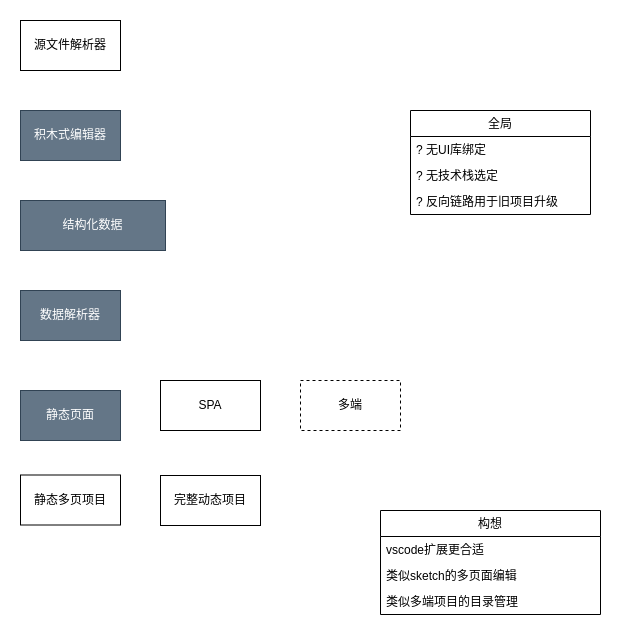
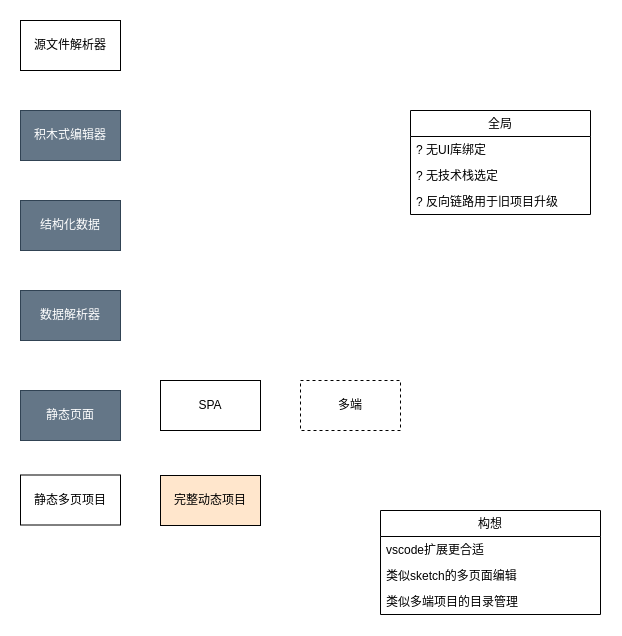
  <mxCell id="0" />
  <mxCell id="1" parent="0" />
- <mxCell id="2" value="结构化数据" style="rounded=0;whiteSpace=wrap;html=1;sketch=0;fillColor=#647687;strokeColor=#314354;fontColor=#ffffff;" parent="1" vertex="1"><mxGeometry x="20" y="200" width="145" height="50" as="geometry" /></mxCell>
+ <mxCell id="2" value="结构化数据" style="rounded=0;whiteSpace=wrap;html=1;sketch=0;fillColor=#647687;strokeColor=#314354;fontColor=#ffffff;" parent="1" vertex="1"><mxGeometry x="20" y="200" width="100" height="50" as="geometry" /></mxCell>
  <mxCell id="3" value="积木式编辑器" style="rounded=0;whiteSpace=wrap;html=1;fillColor=#647687;strokeColor=#314354;fontColor=#ffffff;" vertex="1" parent="1"><mxGeometry x="20" y="110" width="100" height="50" as="geometry" /></mxCell>
  <mxCell id="4" value="数据解析器" style="rounded=0;whiteSpace=wrap;html=1;fillColor=#647687;strokeColor=#314354;fontColor=#ffffff;" vertex="1" parent="1"><mxGeometry x="20" y="290" width="100" height="50" as="geometry" /></mxCell>
  <mxCell id="5" value="静态页面" style="rounded=0;whiteSpace=wrap;html=1;fillColor=#647687;strokeColor=#314354;fontColor=#ffffff;" vertex="1" parent="1"><mxGeometry x="20" y="390" width="100" height="50" as="geometry" /></mxCell>
  <mxCell id="6" value="SPA" style="rounded=0;whiteSpace=wrap;html=1;" vertex="1" parent="1"><mxGeometry x="160" y="380" width="100" height="50" as="geometry" /></mxCell>
  <mxCell id="7" value="静态多页项目" style="rounded=0;whiteSpace=wrap;html=1;" vertex="1" parent="1"><mxGeometry x="20" y="474.5" width="100" height="50" as="geometry" /></mxCell>
- <mxCell id="8" value="完整动态项目" style="rounded=0;whiteSpace=wrap;html=1;" vertex="1" parent="1"><mxGeometry x="160" y="475" width="100" height="50" as="geometry" /></mxCell>
+ <mxCell id="8" value="完整动态项目" style="rounded=0;whiteSpace=wrap;html=1;fillColor=#ffe6cc;" vertex="1" parent="1"><mxGeometry x="160" y="475" width="100" height="50" as="geometry" /></mxCell>
  <mxCell id="9" value="源文件解析器" style="rounded=0;whiteSpace=wrap;html=1;" vertex="1" parent="1"><mxGeometry x="20" y="20" width="100" height="50" as="geometry" /></mxCell>
  <mxCell id="10" value="全局" style="swimlane;fontStyle=0;childLayout=stackLayout;horizontal=1;startSize=26;horizontalStack=0;resizeParent=1;resizeParentMax=0;resizeLast=0;collapsible=1;marginBottom=0;rounded=0;sketch=0;" vertex="1" parent="1"><mxGeometry x="410" y="110" width="180" height="104" as="geometry"><mxRectangle x="580" y="370" width="90" height="26" as="alternateBounds" /></mxGeometry></mxCell>
  <mxCell id="11" value="? 无UI库绑定" style="text;strokeColor=none;fillColor=none;align=left;verticalAlign=top;spacingLeft=4;spacingRight=4;overflow=hidden;rotatable=0;points=[[0,0.5],[1,0.5]];portConstraint=eastwest;" vertex="1" parent="10"><mxGeometry y="26" width="180" height="26" as="geometry" /></mxCell>
  <mxCell id="12" value="? 无技术栈选定" style="text;strokeColor=none;fillColor=none;align=left;verticalAlign=top;spacingLeft=4;spacingRight=4;overflow=hidden;rotatable=0;points=[[0,0.5],[1,0.5]];portConstraint=eastwest;" vertex="1" parent="10"><mxGeometry y="52" width="180" height="26" as="geometry" /></mxCell>
  <mxCell id="13" value="? 反向链路用于旧项目升级" style="text;strokeColor=none;fillColor=none;align=left;verticalAlign=top;spacingLeft=4;spacingRight=4;overflow=hidden;rotatable=0;points=[[0,0.5],[1,0.5]];portConstraint=eastwest;" vertex="1" parent="10"><mxGeometry y="78" width="180" height="26" as="geometry" /></mxCell>
  <mxCell id="14" value="多端" style="rounded=0;whiteSpace=wrap;html=1;dashed=1;" vertex="1" parent="1"><mxGeometry x="300" y="380" width="100" height="50" as="geometry" /></mxCell>
  <mxCell id="15" value="构想" style="swimlane;fontStyle=0;childLayout=stackLayout;horizontal=1;startSize=26;fillColor=none;horizontalStack=0;resizeParent=1;resizeParentMax=0;resizeLast=0;collapsible=1;marginBottom=0;rounded=0;sketch=0;" vertex="1" parent="1"><mxGeometry x="380" y="510" width="220" height="104" as="geometry" /></mxCell>
  <mxCell id="16" value="vscode扩展更合适" style="text;strokeColor=none;fillColor=none;align=left;verticalAlign=top;spacingLeft=4;spacingRight=4;overflow=hidden;rotatable=0;points=[[0,0.5],[1,0.5]];portConstraint=eastwest;" vertex="1" parent="15"><mxGeometry y="26" width="220" height="26" as="geometry" /></mxCell>
  <mxCell id="17" value="类似sketch的多页面编辑" style="text;strokeColor=none;fillColor=none;align=left;verticalAlign=top;spacingLeft=4;spacingRight=4;overflow=hidden;rotatable=0;points=[[0,0.5],[1,0.5]];portConstraint=eastwest;" vertex="1" parent="15"><mxGeometry y="52" width="220" height="26" as="geometry" /></mxCell>
  <mxCell id="18" value="类似多端项目的目录管理" style="text;strokeColor=none;fillColor=none;align=left;verticalAlign=top;spacingLeft=4;spacingRight=4;overflow=hidden;rotatable=0;points=[[0,0.5],[1,0.5]];portConstraint=eastwest;" vertex="1" parent="15"><mxGeometry y="78" width="220" height="26" as="geometry" /></mxCell>
